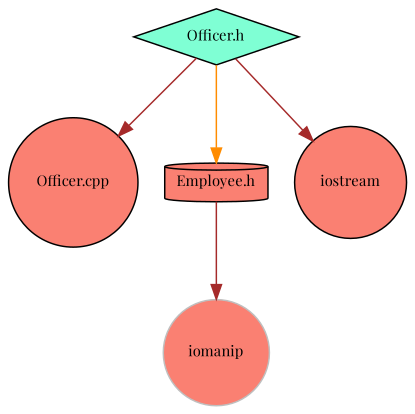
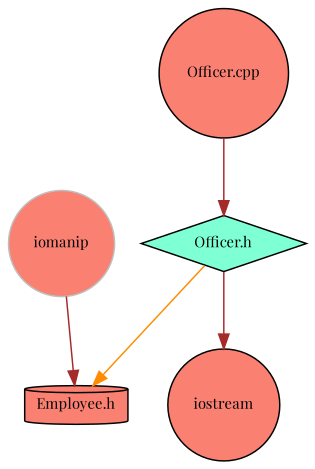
  digraph {
    fontname="Playfair Display"
    node [color=black fillcolor=salmon fontname="Playfair Display" fontsize=10 shape=circle style=filled]
    edge [color=brown fontname="Playfair Display" fontsize=10 labelfontname=Helvetica labelfontsize=10 style=solid]
    n1 [fontcolor=black height=0.2 label="Officer.cpp" width=0.4]
    n2 [fillcolor=aquamarine height=0.2 label="Officer.h" shape=diamond width=0.4]
    n3 [height=0.2 label="Employee.h" shape=cylinder width=0.4]
    n4 [height=0.2 label=iostream width=0.4]
    n5 [color=grey75 height=0.2 label=iomanip width=0.4]
-   n2 -> n1
+   n1 -> n2
    n2 -> n3 [color=darkorange]
    n2 -> n4
-   n3 -> n5
+   n5 -> n3
  }
